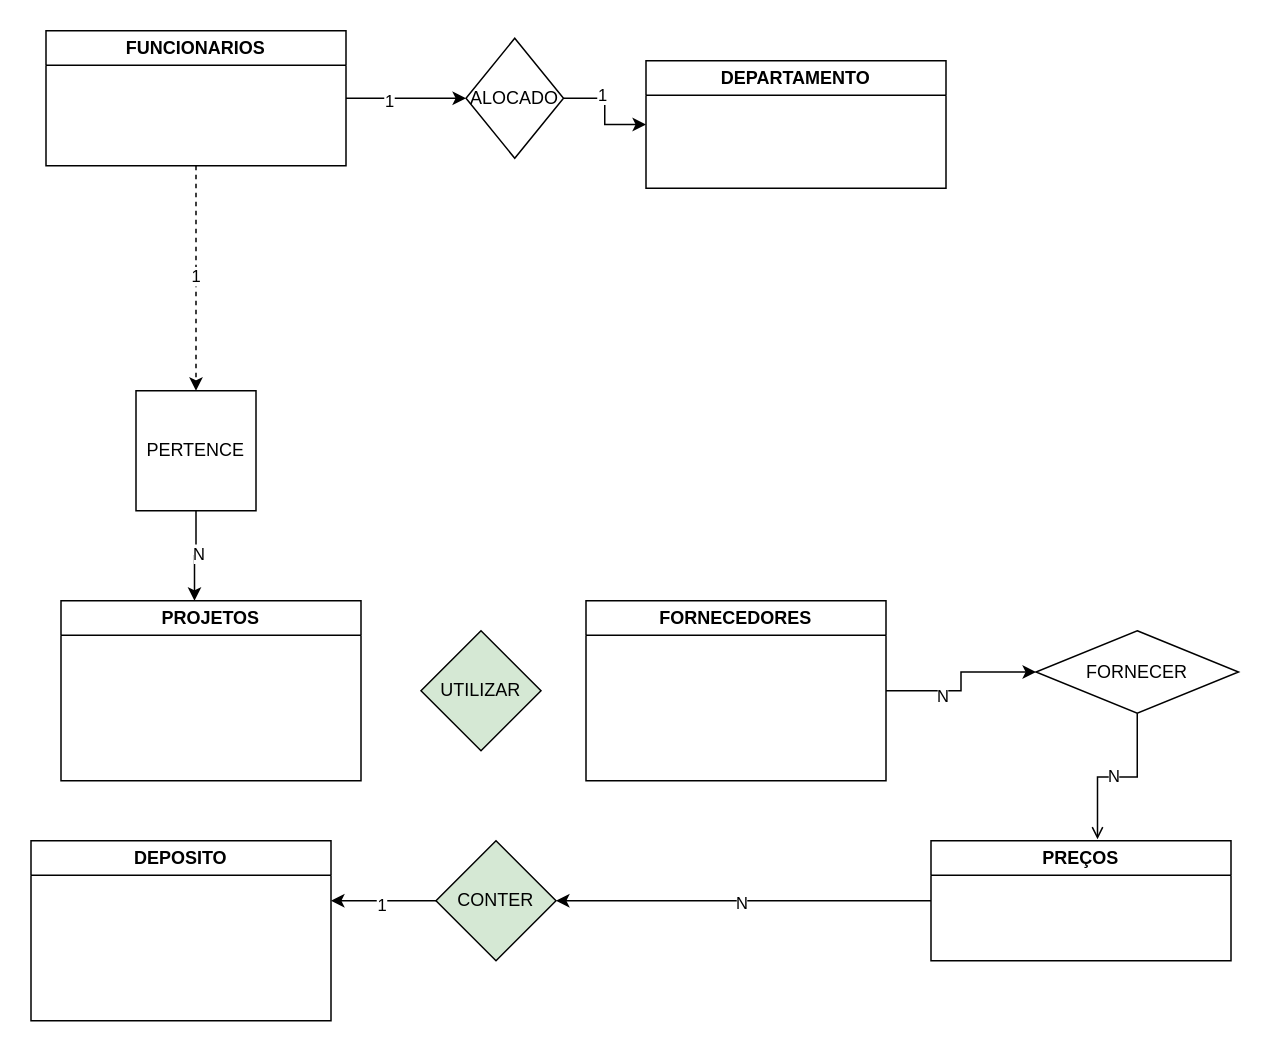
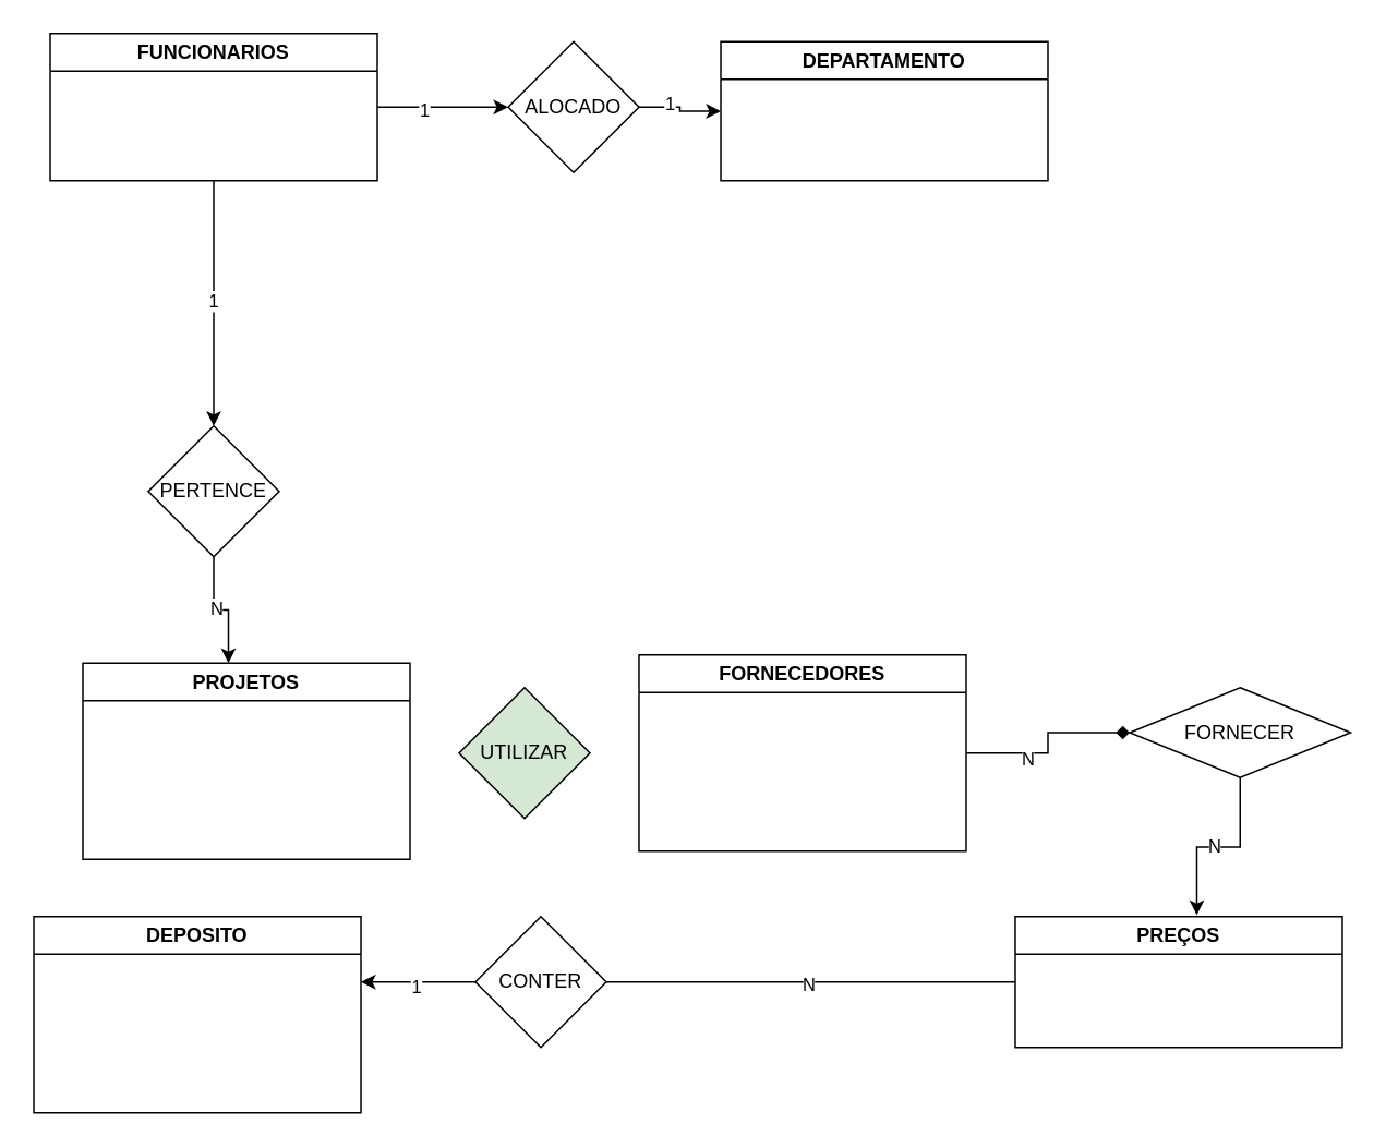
  <mxCell id="0" />
  <mxCell id="1" parent="0" />
  <mxCell id="2" style="edgeStyle=orthogonalEdgeStyle;rounded=0;orthogonalLoop=1;jettySize=auto;html=1;exitX=1;exitY=0.5;exitDx=0;exitDy=0;entryX=0;entryY=0.5;entryDx=0;entryDy=0;" edge="1" parent="1" source="6" target="9"><mxGeometry relative="1" as="geometry" /></mxCell>
  <mxCell id="3" value="1" style="edgeLabel;html=1;align=center;verticalAlign=middle;resizable=0;points=[];" vertex="1" connectable="0" parent="2"><mxGeometry x="-0.3" y="-1" relative="1" as="geometry"><mxPoint as="offset" /></mxGeometry></mxCell>
- <mxCell id="4" style="edgeStyle=orthogonalEdgeStyle;rounded=0;orthogonalLoop=1;jettySize=auto;html=1;exitX=0.5;exitY=1;exitDx=0;exitDy=0;entryX=0.5;entryY=0;entryDx=0;entryDy=0;dashed=1;" edge="1" parent="1" source="6" target="13"><mxGeometry relative="1" as="geometry" /></mxCell>
+ <mxCell id="4" style="edgeStyle=orthogonalEdgeStyle;rounded=0;orthogonalLoop=1;jettySize=auto;html=1;exitX=0.5;exitY=1;exitDx=0;exitDy=0;entryX=0.5;entryY=0;entryDx=0;entryDy=0;" edge="1" parent="1" source="6" target="13"><mxGeometry relative="1" as="geometry" /></mxCell>
  <mxCell id="5" value="1" style="edgeLabel;html=1;align=center;verticalAlign=middle;resizable=0;points=[];" vertex="1" connectable="0" parent="4"><mxGeometry x="-0.027" y="-1" relative="1" as="geometry"><mxPoint as="offset" /></mxGeometry></mxCell>
  <mxCell id="6" value="FUNCIONARIOS" style="swimlane;whiteSpace=wrap;html=1;" vertex="1" parent="1"><mxGeometry x="30" y="20" width="200" height="90" as="geometry" /></mxCell>
  <mxCell id="7" style="edgeStyle=orthogonalEdgeStyle;rounded=0;orthogonalLoop=1;jettySize=auto;html=1;exitX=1;exitY=0.5;exitDx=0;exitDy=0;entryX=0;entryY=0.5;entryDx=0;entryDy=0;" edge="1" parent="1" source="9" target="10"><mxGeometry relative="1" as="geometry" /></mxCell>
  <mxCell id="8" value="1" style="edgeLabel;html=1;align=center;verticalAlign=middle;resizable=0;points=[];" vertex="1" connectable="0" parent="7"><mxGeometry x="-0.32" y="3" relative="1" as="geometry"><mxPoint as="offset" /></mxGeometry></mxCell>
- <mxCell id="9" value="ALOCADO" style="rhombus;whiteSpace=wrap;html=1;" vertex="1" parent="1"><mxGeometry x="310" y="25" width="65" height="80" as="geometry" /></mxCell>
- <mxCell id="10" value="DEPARTAMENTO" style="swimlane;whiteSpace=wrap;html=1;startSize=23;" vertex="1" parent="1"><mxGeometry x="430" y="40" width="200" height="85" as="geometry" /></mxCell>
+ <mxCell id="9" value="ALOCADO" style="rhombus;whiteSpace=wrap;html=1;" vertex="1" parent="1"><mxGeometry x="310" y="25" width="80" height="80" as="geometry" /></mxCell>
+ <mxCell id="10" value="DEPARTAMENTO" style="swimlane;whiteSpace=wrap;html=1;startSize=23;" vertex="1" parent="1"><mxGeometry x="440" y="25" width="200" height="85" as="geometry" /></mxCell>
  <mxCell id="11" style="edgeStyle=orthogonalEdgeStyle;rounded=0;orthogonalLoop=1;jettySize=auto;html=1;exitX=0.5;exitY=1;exitDx=0;exitDy=0;entryX=0.445;entryY=0;entryDx=0;entryDy=0;entryPerimeter=0;" edge="1" parent="1" source="13" target="14"><mxGeometry relative="1" as="geometry" /></mxCell>
  <mxCell id="12" value="N" style="edgeLabel;html=1;align=center;verticalAlign=middle;resizable=0;points=[];" vertex="1" connectable="0" parent="11"><mxGeometry x="-0.082" y="1" relative="1" as="geometry"><mxPoint as="offset" /></mxGeometry></mxCell>
- <mxCell id="13" value="PERTENCE" style="whiteSpace=wrap;html=1;rounded=0;" vertex="1" parent="1"><mxGeometry x="90" y="260" width="80" height="80" as="geometry" /></mxCell>
- <mxCell id="14" value="PROJETOS" style="swimlane;whiteSpace=wrap;html=1;" vertex="1" parent="1"><mxGeometry x="40" y="400" width="200" height="120" as="geometry" /></mxCell>
- <mxCell id="15" style="edgeStyle=orthogonalEdgeStyle;rounded=0;orthogonalLoop=1;jettySize=auto;html=1;exitX=1;exitY=0.5;exitDx=0;exitDy=0;" edge="1" parent="1" source="17" target="21"><mxGeometry relative="1" as="geometry" /></mxCell>
+ <mxCell id="13" value="PERTENCE" style="rhombus;whiteSpace=wrap;html=1;" vertex="1" parent="1"><mxGeometry x="90" y="260" width="80" height="80" as="geometry" /></mxCell>
+ <mxCell id="14" value="PROJETOS" style="swimlane;whiteSpace=wrap;html=1;" vertex="1" parent="1"><mxGeometry x="50" y="405" width="200" height="120" as="geometry" /></mxCell>
+ <mxCell id="15" style="edgeStyle=orthogonalEdgeStyle;rounded=0;orthogonalLoop=1;jettySize=auto;html=1;exitX=1;exitY=0.5;exitDx=0;exitDy=0;endArrow=diamond;" edge="1" parent="1" source="17" target="21"><mxGeometry relative="1" as="geometry" /></mxCell>
  <mxCell id="16" value="N" style="edgeLabel;html=1;align=center;verticalAlign=middle;resizable=0;points=[];" vertex="1" connectable="0" parent="15"><mxGeometry x="-0.34" y="-3" relative="1" as="geometry"><mxPoint as="offset" /></mxGeometry></mxCell>
  <mxCell id="17" value="FORNECEDORES" style="swimlane;whiteSpace=wrap;html=1;" vertex="1" parent="1"><mxGeometry x="390" y="400" width="200" height="120" as="geometry" /></mxCell>
  <mxCell id="18" value="UTILIZAR" style="rhombus;whiteSpace=wrap;html=1;fillColor=#d5e8d4;" vertex="1" parent="1"><mxGeometry x="280" y="420" width="80" height="80" as="geometry" /></mxCell>
- <mxCell id="19" style="edgeStyle=orthogonalEdgeStyle;rounded=0;orthogonalLoop=1;jettySize=auto;html=1;exitX=0.5;exitY=1;exitDx=0;exitDy=0;entryX=0.555;entryY=-0.012;entryDx=0;entryDy=0;entryPerimeter=0;endArrow=open;" edge="1" parent="1" source="21" target="24"><mxGeometry relative="1" as="geometry" /></mxCell>
+ <mxCell id="19" style="edgeStyle=orthogonalEdgeStyle;rounded=0;orthogonalLoop=1;jettySize=auto;html=1;exitX=0.5;exitY=1;exitDx=0;exitDy=0;entryX=0.555;entryY=-0.012;entryDx=0;entryDy=0;entryPerimeter=0;" edge="1" parent="1" source="21" target="24"><mxGeometry relative="1" as="geometry" /></mxCell>
  <mxCell id="20" value="N" style="edgeLabel;html=1;align=center;verticalAlign=middle;resizable=0;points=[];" vertex="1" connectable="0" parent="19"><mxGeometry x="0.066" y="-1" relative="1" as="geometry"><mxPoint as="offset" /></mxGeometry></mxCell>
  <mxCell id="21" value="FORNECER" style="rhombus;whiteSpace=wrap;html=1;" vertex="1" parent="1"><mxGeometry x="690" y="420" width="135" height="55" as="geometry" /></mxCell>
- <mxCell id="22" style="edgeStyle=orthogonalEdgeStyle;rounded=0;orthogonalLoop=1;jettySize=auto;html=1;exitX=0;exitY=0.5;exitDx=0;exitDy=0;" edge="1" parent="1" source="24" target="27"><mxGeometry relative="1" as="geometry" /></mxCell>
+ <mxCell id="22" style="edgeStyle=orthogonalEdgeStyle;rounded=0;orthogonalLoop=1;jettySize=auto;html=1;exitX=0;exitY=0.5;exitDx=0;exitDy=0;endArrow=none;" edge="1" parent="1" source="24" target="27"><mxGeometry relative="1" as="geometry" /></mxCell>
  <mxCell id="23" value="N" style="edgeLabel;html=1;align=center;verticalAlign=middle;resizable=0;points=[];" vertex="1" connectable="0" parent="22"><mxGeometry x="0.016" y="1" relative="1" as="geometry"><mxPoint as="offset" /></mxGeometry></mxCell>
  <mxCell id="24" value="PREÇOS" style="swimlane;whiteSpace=wrap;html=1;" vertex="1" parent="1"><mxGeometry x="620" y="560" width="200" height="80" as="geometry" /></mxCell>
  <mxCell id="25" style="edgeStyle=orthogonalEdgeStyle;rounded=0;orthogonalLoop=1;jettySize=auto;html=1;exitX=0;exitY=0.5;exitDx=0;exitDy=0;" edge="1" parent="1" source="27"><mxGeometry relative="1" as="geometry"><mxPoint x="220" y="600" as="targetPoint" /></mxGeometry></mxCell>
  <mxCell id="26" value="1" style="edgeLabel;html=1;align=center;verticalAlign=middle;resizable=0;points=[];" vertex="1" connectable="0" parent="25"><mxGeometry x="0.049" y="2" relative="1" as="geometry"><mxPoint as="offset" /></mxGeometry></mxCell>
- <mxCell id="27" value="CONTER" style="rhombus;whiteSpace=wrap;html=1;fillColor=#d5e8d4;" vertex="1" parent="1"><mxGeometry x="290" y="560" width="80" height="80" as="geometry" /></mxCell>
+ <mxCell id="27" value="CONTER" style="rhombus;whiteSpace=wrap;html=1;" vertex="1" parent="1"><mxGeometry x="290" y="560" width="80" height="80" as="geometry" /></mxCell>
  <mxCell id="28" value="DEPOSITO" style="swimlane;whiteSpace=wrap;html=1;" vertex="1" parent="1"><mxGeometry x="20" y="560" width="200" height="120" as="geometry" /></mxCell>
